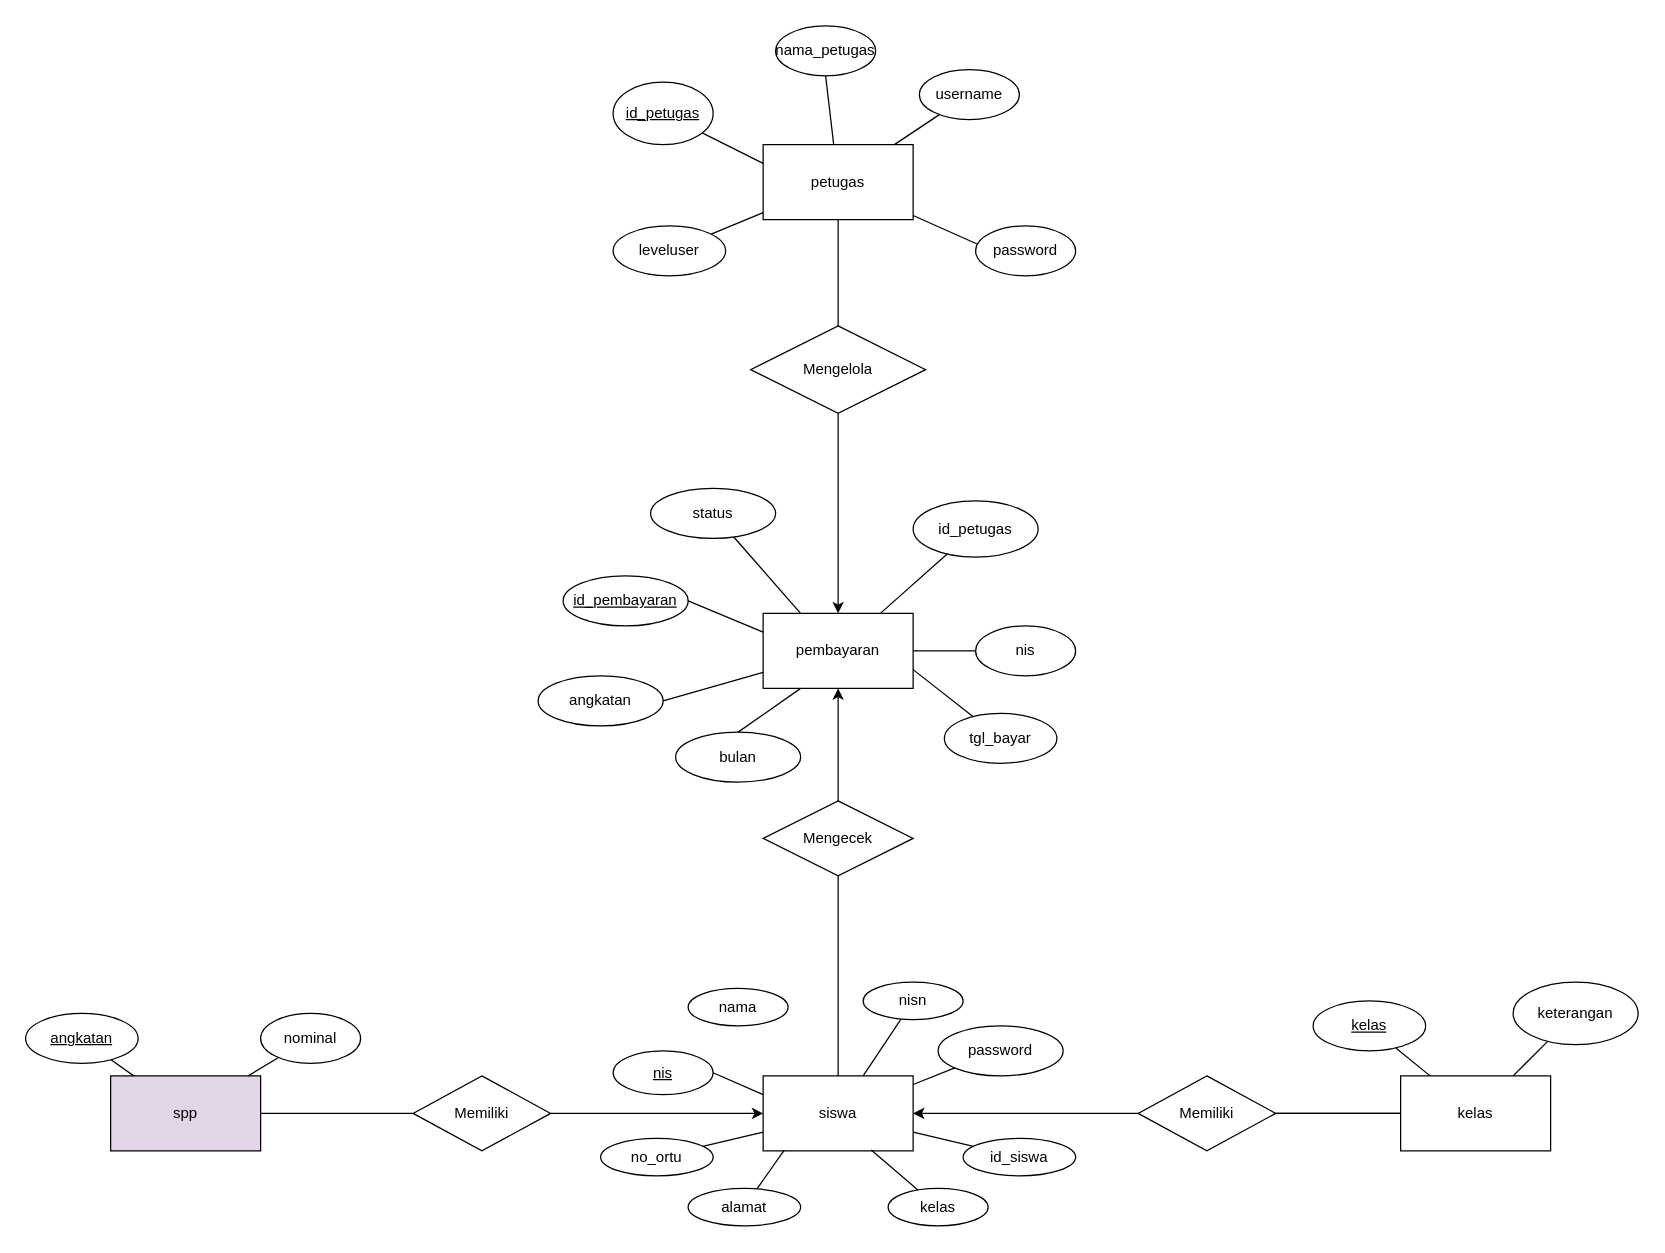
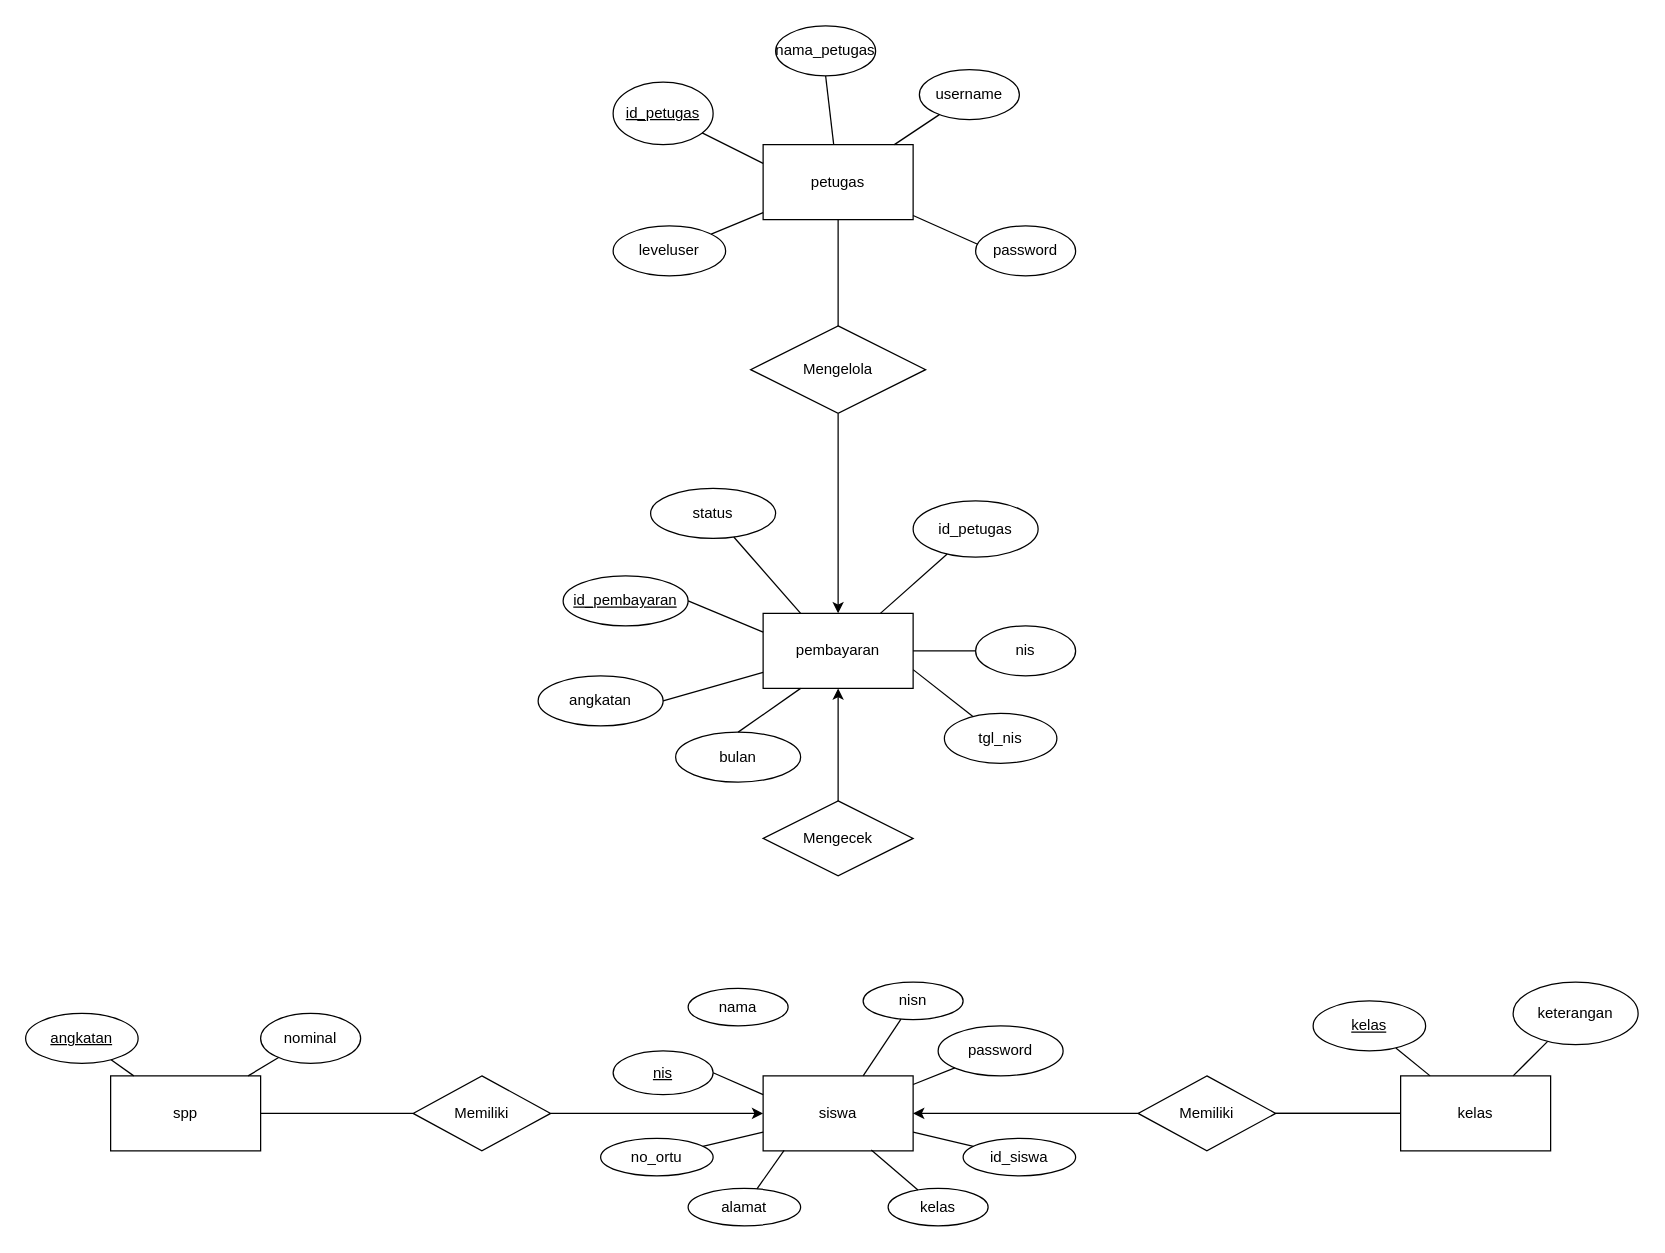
  <mxCell id="0" />
  <mxCell id="1" parent="0" />
  <mxCell id="2" style="edgeStyle=orthogonalEdgeStyle;rounded=0;orthogonalLoop=1;jettySize=auto;html=1;entryX=0.5;entryY=1;entryDx=0;entryDy=0;startArrow=none;" parent="1" source="40" target="6" edge="1"><mxGeometry relative="1" as="geometry" /></mxCell>
  <mxCell id="3" value="siswa" style="rounded=0;whiteSpace=wrap;html=1;" parent="1" vertex="1"><mxGeometry x="610" y="860" width="120" height="60" as="geometry" /></mxCell>
  <mxCell id="4" style="edgeStyle=orthogonalEdgeStyle;rounded=0;orthogonalLoop=1;jettySize=auto;html=1;entryX=1;entryY=0.5;entryDx=0;entryDy=0;startArrow=none;" parent="1" source="38" target="3" edge="1"><mxGeometry relative="1" as="geometry"><Array as="points"><mxPoint x="1200" y="890" /></Array></mxGeometry></mxCell>
  <mxCell id="5" value="kelas" style="rounded=0;whiteSpace=wrap;html=1;" parent="1" vertex="1"><mxGeometry x="1120" y="860" width="120" height="60" as="geometry" /></mxCell>
  <mxCell id="6" value="pembayaran" style="rounded=0;whiteSpace=wrap;html=1;" parent="1" vertex="1"><mxGeometry x="610" y="490" width="120" height="60" as="geometry" /></mxCell>
  <mxCell id="7" style="edgeStyle=orthogonalEdgeStyle;rounded=0;orthogonalLoop=1;jettySize=auto;html=1;entryX=0.5;entryY=0;entryDx=0;entryDy=0;exitX=0.5;exitY=1;exitDx=0;exitDy=0;startArrow=none;" parent="1" source="42" target="6" edge="1"><mxGeometry relative="1" as="geometry" /></mxCell>
  <mxCell id="8" value="petugas" style="rounded=0;whiteSpace=wrap;html=1;" parent="1" vertex="1"><mxGeometry x="610" y="115" width="120" height="60" as="geometry" /></mxCell>
  <mxCell id="9" value="keterangan" style="ellipse;whiteSpace=wrap;html=1;" parent="1" vertex="1"><mxGeometry x="1210" y="785" width="100" height="50" as="geometry" /></mxCell>
  <mxCell id="10" value="&lt;u&gt;kelas&lt;/u&gt;" style="ellipse;whiteSpace=wrap;html=1;" parent="1" vertex="1"><mxGeometry x="1050" y="800" width="90" height="40" as="geometry" /></mxCell>
  <mxCell id="11" value="&lt;u&gt;id_pembayaran&lt;/u&gt;" style="ellipse;whiteSpace=wrap;html=1;" parent="1" vertex="1"><mxGeometry x="450" y="460" width="100" height="40" as="geometry" /></mxCell>
  <mxCell id="12" value="id_petugas" style="ellipse;whiteSpace=wrap;html=1;" parent="1" vertex="1"><mxGeometry x="730" y="400" width="100" height="45" as="geometry" /></mxCell>
  <mxCell id="13" value="nis" style="ellipse;whiteSpace=wrap;html=1;" parent="1" vertex="1"><mxGeometry x="780" y="500" width="80" height="40" as="geometry" /></mxCell>
- <mxCell id="14" value="tgl_bayar" style="ellipse;whiteSpace=wrap;html=1;" parent="1" vertex="1"><mxGeometry x="755" y="570" width="90" height="40" as="geometry" /></mxCell>
+ <mxCell id="14" value="tgl_nis" style="ellipse;whiteSpace=wrap;html=1;" parent="1" vertex="1"><mxGeometry x="755" y="570" width="90" height="40" as="geometry" /></mxCell>
  <mxCell id="15" value="bulan" style="ellipse;whiteSpace=wrap;html=1;" parent="1" vertex="1"><mxGeometry x="540" y="585" width="100" height="40" as="geometry" /></mxCell>
  <mxCell id="16" value="angkatan" style="ellipse;whiteSpace=wrap;html=1;" parent="1" vertex="1"><mxGeometry x="430" y="540" width="100" height="40" as="geometry" /></mxCell>
  <mxCell id="17" value="status" style="ellipse;whiteSpace=wrap;html=1;" parent="1" vertex="1"><mxGeometry x="520" y="390" width="100" height="40" as="geometry" /></mxCell>
  <mxCell id="18" value="nama_petugas" style="ellipse;whiteSpace=wrap;html=1;" parent="1" vertex="1"><mxGeometry x="620" y="20" width="80" height="40" as="geometry" /></mxCell>
  <mxCell id="19" value="password" style="ellipse;whiteSpace=wrap;html=1;" parent="1" vertex="1"><mxGeometry x="780" y="180" width="80" height="40" as="geometry" /></mxCell>
  <mxCell id="20" value="username" style="ellipse;whiteSpace=wrap;html=1;" parent="1" vertex="1"><mxGeometry x="735" y="55" width="80" height="40" as="geometry" /></mxCell>
  <mxCell id="21" value="&lt;u&gt;id_petugas&lt;/u&gt;" style="ellipse;whiteSpace=wrap;html=1;" parent="1" vertex="1"><mxGeometry x="490" y="65" width="80" height="50" as="geometry" /></mxCell>
  <mxCell id="22" value="leveluser" style="ellipse;whiteSpace=wrap;html=1;" parent="1" vertex="1"><mxGeometry x="490" y="180" width="90" height="40" as="geometry" /></mxCell>
  <mxCell id="23" value="nama" style="ellipse;whiteSpace=wrap;html=1;" parent="1" vertex="1"><mxGeometry x="550" y="790" width="80" height="30" as="geometry" /></mxCell>
  <mxCell id="24" value="nisn" style="ellipse;whiteSpace=wrap;html=1;" parent="1" vertex="1"><mxGeometry x="690" y="785" width="80" height="30" as="geometry" /></mxCell>
  <mxCell id="25" value="id_siswa" style="ellipse;whiteSpace=wrap;html=1;" parent="1" vertex="1"><mxGeometry x="770" y="910" width="90" height="30" as="geometry" /></mxCell>
  <mxCell id="26" value="&lt;u&gt;nis&lt;/u&gt;" style="ellipse;whiteSpace=wrap;html=1;" parent="1" vertex="1"><mxGeometry x="490" y="840" width="80" height="35" as="geometry" /></mxCell>
  <mxCell id="27" value="kelas" style="ellipse;whiteSpace=wrap;html=1;" parent="1" vertex="1"><mxGeometry x="710" y="950" width="80" height="30" as="geometry" /></mxCell>
  <mxCell id="28" value="password" style="ellipse;whiteSpace=wrap;html=1;" parent="1" vertex="1"><mxGeometry x="750" y="820" width="100" height="40" as="geometry" /></mxCell>
  <mxCell id="29" value="alamat" style="ellipse;whiteSpace=wrap;html=1;" parent="1" vertex="1"><mxGeometry x="550" y="950" width="90" height="30" as="geometry" /></mxCell>
  <mxCell id="30" value="no_ortu" style="ellipse;whiteSpace=wrap;html=1;" parent="1" vertex="1"><mxGeometry x="480" y="910" width="90" height="30" as="geometry" /></mxCell>
  <mxCell id="31" style="edgeStyle=orthogonalEdgeStyle;rounded=0;orthogonalLoop=1;jettySize=auto;html=1;entryX=0;entryY=0.5;entryDx=0;entryDy=0;startArrow=none;" parent="1" source="36" target="3" edge="1"><mxGeometry relative="1" as="geometry" /></mxCell>
- <mxCell id="32" value="spp" style="rounded=0;whiteSpace=wrap;html=1;fillColor=#e1d5e7;" parent="1" vertex="1"><mxGeometry x="88" y="860" width="120" height="60" as="geometry" /></mxCell>
+ <mxCell id="32" value="spp" style="rounded=0;whiteSpace=wrap;html=1;" parent="1" vertex="1"><mxGeometry x="88" y="860" width="120" height="60" as="geometry" /></mxCell>
  <mxCell id="33" value="&lt;u&gt;angkatan&lt;/u&gt;" style="ellipse;whiteSpace=wrap;html=1;" parent="1" vertex="1"><mxGeometry x="20" y="810" width="90" height="40" as="geometry" /></mxCell>
  <mxCell id="34" value="nominal" style="ellipse;whiteSpace=wrap;html=1;" parent="1" vertex="1"><mxGeometry x="208" y="810" width="80" height="40" as="geometry" /></mxCell>
  <mxCell id="35" value="" style="edgeStyle=orthogonalEdgeStyle;rounded=0;orthogonalLoop=1;jettySize=auto;html=1;entryX=0;entryY=0.5;entryDx=0;entryDy=0;endArrow=none;" parent="1" source="32" target="36" edge="1"><mxGeometry relative="1" as="geometry"><mxPoint x="208" y="890" as="sourcePoint" /><mxPoint x="610" y="890" as="targetPoint" /></mxGeometry></mxCell>
  <mxCell id="36" value="Memiliki" style="rhombus;whiteSpace=wrap;html=1;" parent="1" vertex="1"><mxGeometry x="330" y="860" width="110" height="60" as="geometry" /></mxCell>
  <mxCell id="37" value="" style="edgeStyle=orthogonalEdgeStyle;rounded=0;orthogonalLoop=1;jettySize=auto;html=1;entryX=1;entryY=0.5;entryDx=0;entryDy=0;endArrow=none;" parent="1" source="5" target="38" edge="1"><mxGeometry relative="1" as="geometry"><mxPoint x="1120" y="890" as="sourcePoint" /><mxPoint x="730" y="890" as="targetPoint" /><Array as="points" /></mxGeometry></mxCell>
  <mxCell id="38" value="Memiliki" style="rhombus;whiteSpace=wrap;html=1;" parent="1" vertex="1"><mxGeometry x="910" y="860" width="110" height="60" as="geometry" /></mxCell>
- <mxCell id="39" value="" style="edgeStyle=orthogonalEdgeStyle;rounded=0;orthogonalLoop=1;jettySize=auto;html=1;entryX=0.5;entryY=1;entryDx=0;entryDy=0;endArrow=none;" parent="1" source="3" target="40" edge="1"><mxGeometry relative="1" as="geometry"><mxPoint x="670" y="860" as="sourcePoint" /><mxPoint x="670" y="550" as="targetPoint" /></mxGeometry></mxCell>
  <mxCell id="40" value="Mengecek" style="rhombus;whiteSpace=wrap;html=1;" parent="1" vertex="1"><mxGeometry x="610" y="640" width="120" height="60" as="geometry" /></mxCell>
  <mxCell id="41" value="" style="edgeStyle=orthogonalEdgeStyle;rounded=0;orthogonalLoop=1;jettySize=auto;html=1;entryX=0.5;entryY=0;entryDx=0;entryDy=0;exitX=0.5;exitY=1;exitDx=0;exitDy=0;endArrow=none;" parent="1" source="8" target="42" edge="1"><mxGeometry relative="1" as="geometry"><mxPoint x="670" y="175" as="sourcePoint" /><mxPoint x="670" y="490" as="targetPoint" /></mxGeometry></mxCell>
  <mxCell id="42" value="Mengelola" style="rhombus;whiteSpace=wrap;html=1;" parent="1" vertex="1"><mxGeometry x="600" y="260" width="140" height="70" as="geometry" /></mxCell>
  <mxCell id="43" value="" style="endArrow=none;html=1;rounded=0;" parent="1" source="22" target="8" edge="1"><mxGeometry width="50" height="50" relative="1" as="geometry"><mxPoint x="600" y="350" as="sourcePoint" /><mxPoint x="630" y="180" as="targetPoint" /></mxGeometry></mxCell>
  <mxCell id="44" value="" style="endArrow=none;html=1;rounded=0;entryX=0;entryY=0.25;entryDx=0;entryDy=0;" parent="1" source="21" target="8" edge="1"><mxGeometry width="50" height="50" relative="1" as="geometry"><mxPoint x="569.997" y="140.072" as="sourcePoint" /><mxPoint x="611.77" y="123.004" as="targetPoint" /></mxGeometry></mxCell>
  <mxCell id="45" value="" style="endArrow=none;html=1;rounded=0;exitX=0.5;exitY=1;exitDx=0;exitDy=0;" parent="1" source="18" target="8" edge="1"><mxGeometry width="50" height="50" relative="1" as="geometry"><mxPoint x="571.235" y="115.617" as="sourcePoint" /><mxPoint x="620" as="targetPoint" y="140" /></mxGeometry></mxCell>
  <mxCell id="46" value="" style="endArrow=none;html=1;rounded=0;" parent="1" source="20" target="8" edge="1"><mxGeometry width="50" height="50" relative="1" as="geometry"><mxPoint x="670" y="70" as="sourcePoint" /><mxPoint x="658.28" y="124.7" as="targetPoint" /></mxGeometry></mxCell>
  <mxCell id="47" value="" style="endArrow=none;html=1;rounded=0;exitX=0.02;exitY=0.368;exitDx=0;exitDy=0;exitPerimeter=0;" parent="1" source="19" target="8" edge="1"><mxGeometry width="50" height="50" relative="1" as="geometry"><mxPoint x="781.716" y="104.142" as="sourcePoint" /><mxPoint x="740" y="125" as="targetPoint" /></mxGeometry></mxCell>
  <mxCell id="48" value="" style="endArrow=none;html=1;rounded=0;exitX=0.25;exitY=0;exitDx=0;exitDy=0;" parent="1" source="6" target="17" edge="1"><mxGeometry width="50" height="50" relative="1" as="geometry"><mxPoint x="560" y="330" as="sourcePoint" /><mxPoint x="610" y="280" as="targetPoint" /></mxGeometry></mxCell>
  <mxCell id="49" value="" style="endArrow=none;html=1;rounded=0;exitX=0;exitY=0.25;exitDx=0;exitDy=0;entryX=1;entryY=0.5;entryDx=0;entryDy=0;" parent="1" source="6" target="11" edge="1"><mxGeometry width="50" height="50" relative="1" as="geometry"><mxPoint x="650" y="500" as="sourcePoint" /><mxPoint x="606.326" y="448.904" as="targetPoint" /></mxGeometry></mxCell>
  <mxCell id="50" value="" style="endArrow=none;html=1;rounded=0;entryX=1;entryY=0.5;entryDx=0;entryDy=0;" parent="1" source="6" target="16" edge="1"><mxGeometry width="50" height="50" relative="1" as="geometry"><mxPoint x="620" y="515" as="sourcePoint" /><mxPoint x="570" y="490" as="targetPoint" /></mxGeometry></mxCell>
  <mxCell id="51" value="" style="endArrow=none;html=1;rounded=0;entryX=0.5;entryY=0;entryDx=0;entryDy=0;exitX=0.25;exitY=1;exitDx=0;exitDy=0;" parent="1" source="6" target="15" edge="1"><mxGeometry width="50" height="50" relative="1" as="geometry"><mxPoint x="620" y="551.818" as="sourcePoint" /><mxPoint x="570" y="570" as="targetPoint" /></mxGeometry></mxCell>
  <mxCell id="52" value="" style="endArrow=none;html=1;rounded=0;" parent="1" source="6" target="12" edge="1"><mxGeometry width="50" height="50" relative="1" as="geometry"><mxPoint x="650" y="500" as="sourcePoint" /><mxPoint x="606.326" y="448.904" as="targetPoint" /></mxGeometry></mxCell>
  <mxCell id="53" value="" style="endArrow=none;html=1;rounded=0;exitX=1;exitY=0.5;exitDx=0;exitDy=0;" parent="1" source="6" target="13" edge="1"><mxGeometry width="50" height="50" relative="1" as="geometry"><mxPoint x="704.569" y="500" as="sourcePoint" /><mxPoint x="742.578" y="453.59" as="targetPoint" /></mxGeometry></mxCell>
  <mxCell id="54" value="" style="endArrow=none;html=1;rounded=0;exitX=1;exitY=0.75;exitDx=0;exitDy=0;" parent="1" source="6" target="14" edge="1"><mxGeometry width="50" height="50" relative="1" as="geometry"><mxPoint x="740" y="530" as="sourcePoint" /><mxPoint x="766.901" y="521.23" as="targetPoint" /></mxGeometry></mxCell>
  <mxCell id="55" value="" style="endArrow=none;html=1;rounded=0;entryX=0;entryY=0.25;entryDx=0;entryDy=0;exitX=1;exitY=0.5;exitDx=0;exitDy=0;" parent="1" source="26" target="3" edge="1"><mxGeometry width="50" height="50" relative="1" as="geometry"><mxPoint x="600" y="830" as="sourcePoint" /><mxPoint x="641.24" y="868.92" as="targetPoint" /></mxGeometry></mxCell>
  <mxCell id="56" value="" style="endArrow=none;html=1;rounded=0;entryX=0;entryY=0.75;entryDx=0;entryDy=0;" parent="1" source="30" target="3" edge="1"><mxGeometry width="50" height="50" relative="1" as="geometry"><mxPoint x="580" y="867.5" as="sourcePoint" /><mxPoint x="620" y="885" as="targetPoint" /></mxGeometry></mxCell>
  <mxCell id="57" value="" style="endArrow=none;html=1;rounded=0;entryX=0.14;entryY=0.994;entryDx=0;entryDy=0;entryPerimeter=0;" parent="1" source="29" target="3" edge="1"><mxGeometry width="50" height="50" relative="1" as="geometry"><mxPoint x="571.708" y="926.324" as="sourcePoint" /><mxPoint x="620" y="915" as="targetPoint" /></mxGeometry></mxCell>
  <mxCell id="58" value="" style="endArrow=none;html=1;rounded=0;entryX=0.721;entryY=0.988;entryDx=0;entryDy=0;entryPerimeter=0;" parent="1" source="27" target="3" edge="1"><mxGeometry width="50" height="50" relative="1" as="geometry"><mxPoint x="615.288" y="960.397" as="sourcePoint" /><mxPoint x="636.8" y="929.64" as="targetPoint" /></mxGeometry></mxCell>
  <mxCell id="59" value="" style="endArrow=none;html=1;rounded=0;entryX=1;entryY=0.75;entryDx=0;entryDy=0;" parent="1" source="25" target="3" edge="1"><mxGeometry width="50" height="50" relative="1" as="geometry"><mxPoint x="743.946" y="961.261" as="sourcePoint" /><mxPoint x="706.52" y="929.28" as="targetPoint" /></mxGeometry></mxCell>
  <mxCell id="60" value="" style="endArrow=none;html=1;rounded=0;" parent="1" source="28" target="3" edge="1"><mxGeometry width="50" height="50" relative="1" as="geometry"><mxPoint x="788.292" y="926.324" as="sourcePoint" /><mxPoint x="740" y="915" as="targetPoint" /></mxGeometry></mxCell>
  <mxCell id="61" value="" style="endArrow=none;html=1;rounded=0;" parent="1" source="24" target="3" edge="1"><mxGeometry width="50" height="50" relative="1" as="geometry"><mxPoint x="773.856" y="863.82" as="sourcePoint" /><mxPoint x="740" y="876.923" as="targetPoint" /></mxGeometry></mxCell>
  <mxCell id="62" value="" style="endArrow=none;html=1;rounded=0;" parent="1" source="10" target="5" edge="1"><mxGeometry width="50" height="50" relative="1" as="geometry"><mxPoint x="730.299" y="824.552" as="sourcePoint" /><mxPoint x="700" y="870" as="targetPoint" /></mxGeometry></mxCell>
  <mxCell id="63" value="" style="endArrow=none;html=1;rounded=0;" parent="1" source="9" target="5" edge="1"><mxGeometry width="50" height="50" relative="1" as="geometry"><mxPoint x="1126.334" y="847.609" as="sourcePoint" /><mxPoint x="1153.571" y="870" as="targetPoint" /></mxGeometry></mxCell>
  <mxCell id="64" value="" style="endArrow=none;html=1;rounded=0;" parent="1" source="34" target="32" edge="1"><mxGeometry width="50" height="50" relative="1" as="geometry"><mxPoint x="580" y="867.5" as="sourcePoint" /><mxPoint x="620" y="885" as="targetPoint" /></mxGeometry></mxCell>
  <mxCell id="65" value="" style="endArrow=none;html=1;rounded=0;" parent="1" source="33" target="32" edge="1"><mxGeometry width="50" height="50" relative="1" as="geometry"><mxPoint x="232.304" y="855.327" as="sourcePoint" /><mxPoint x="208" y="870" as="targetPoint" /></mxGeometry></mxCell>
